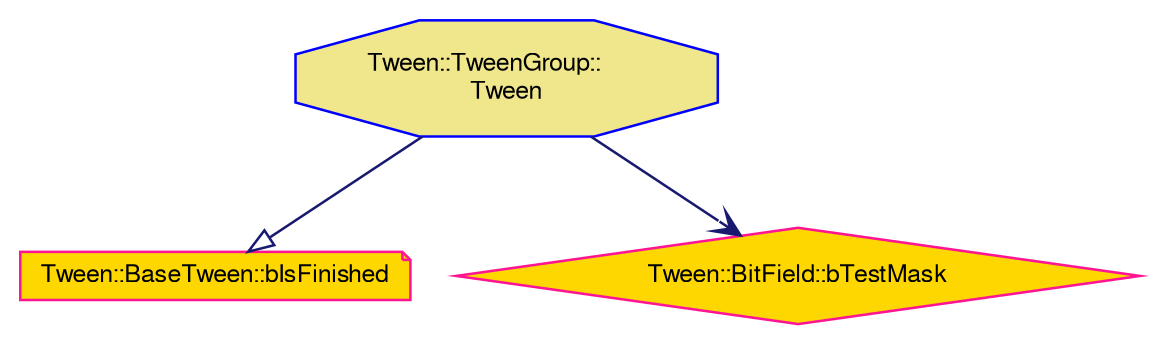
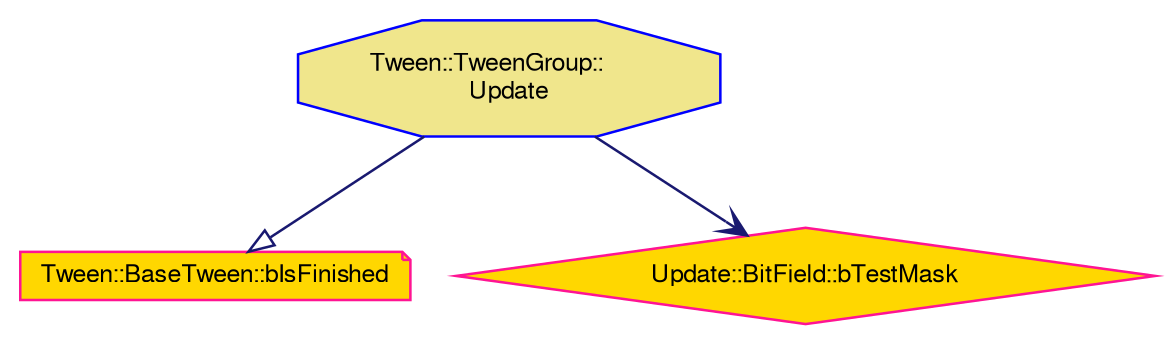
  digraph {
    rankdir=TB
    node [color=deeppink fillcolor=gold fontname=FreeSans fontsize=10 style=filled]
    edge [color=midnightblue fontname=FreeSans fontsize=10 labelfontname=FreeSans labelfontsize=10 style=solid]
-   n1 [color=blue fillcolor=khaki fontcolor=black height=0.2 label="Tween::TweenGroup::\lTween" shape=octagon width=0.4]
+   n1 [color=blue fillcolor=khaki fontcolor=black height=0.2 label="Tween::TweenGroup::\lUpdate" shape=octagon width=0.4]
    n2 [height=0.2 label="Tween::BaseTween::bIsFinished" shape=note width=0.4]
-   n3 [height=0.2 label="Tween::BitField::bTestMask" shape=diamond width=0.4]
+   n3 [height=0.2 label="Update::BitField::bTestMask" shape=diamond width=0.4]
    n1 -> n2 [arrowhead=onormal]
    n1 -> n3 [arrowhead=vee]
  }
